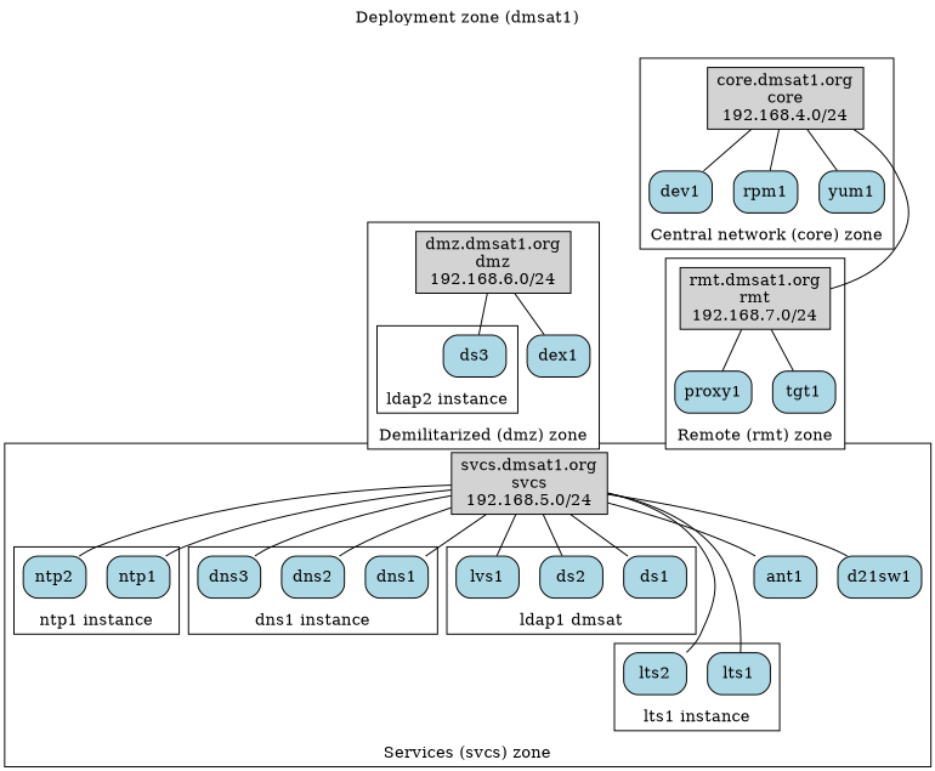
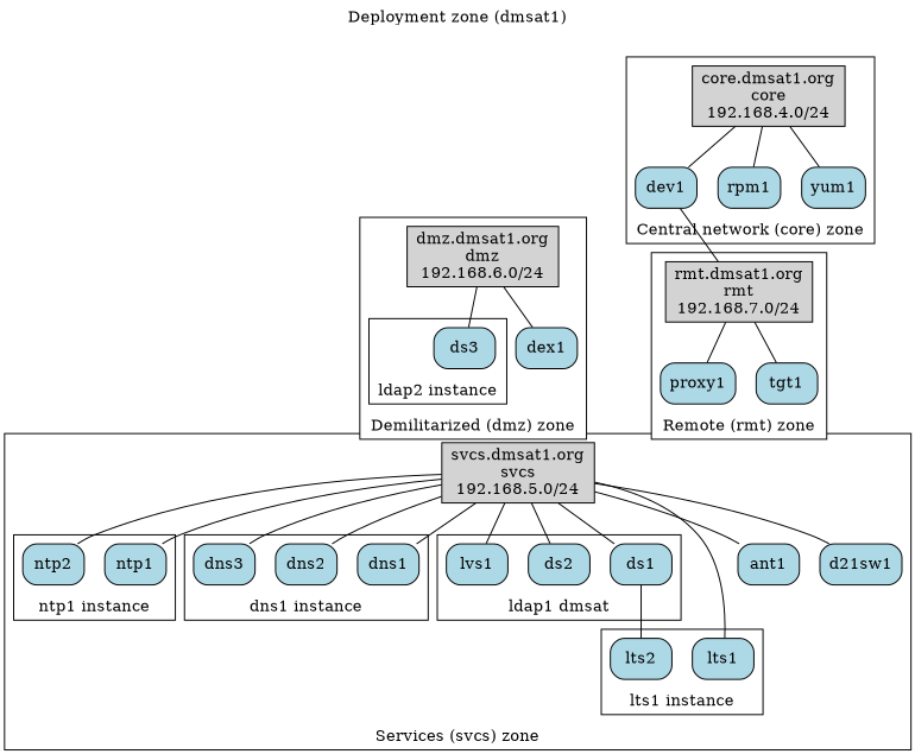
  graph {
    fillcolor=white
    label="Deployment zone (dmsat1)"
    labelloc=top
    packmode="node"
    style=filled
    node [fillcolor=lightblue shape=box style="filled,rounded"]
    ntp1
    ntp2
    dns1
    dns2
    dns3
    ds1
    ds2
    lvs1
    lts1
    lts2
    n11 [fillcolor=lightgray label="svcs.dmsat1.org\nsvcs\n192.168.5.0/24" style=filled]
    ant1
    d21sw1
    n14 [fillcolor=lightgray label="rmt.dmsat1.org\nrmt\n192.168.7.0/24" style=filled]
    proxy1
    tgt1
    ds3
    n18 [fillcolor=lightgray label="dmz.dmsat1.org\ndmz\n192.168.6.0/24" style=filled]
    dex1
    n20 [fillcolor=lightgray label="core.dmsat1.org\ncore\n192.168.4.0/24" style=filled]
    dev1
    rpm1
    yum1
    subgraph cluster_1 {
      label="Services (svcs) zone"
      labelloc=bottom
      n11
      ant1
      d21sw1
      subgraph cluster_2 {
        label="ntp1 instance"
        labelloc=bottom
        ntp1
        ntp2
      }
      subgraph cluster_3 {
        label="dns1 instance"
        labelloc=bottom
        dns1
        dns2
        dns3
      }
      subgraph cluster_4 {
        label="ldap1 dmsat"
        labelloc=bottom
        ds1
        ds2
        lvs1
      }
      subgraph cluster_5 {
        label="lts1 instance"
        labelloc=bottom
        lts1
        lts2
      }
    }
    subgraph cluster_6 {
      label="Remote (rmt) zone"
      labelloc=bottom
      n14
      proxy1
      tgt1
    }
    subgraph cluster_7 {
      label="Demilitarized (dmz) zone"
      labelloc=bottom
      n18
      dex1
      subgraph cluster_8 {
        label="ldap2 instance"
        labelloc=bottom
        ds3
      }
    }
    subgraph cluster_9 {
      label="Central network (core) zone"
      labelloc=bottom
      n20
      dev1
      rpm1
      yum1
    }
    n11 -- ntp1
    n11 -- ntp2
    n11 -- dns1
    n11 -- dns2
    n11 -- dns3
    n11 -- ds1
    n11 -- ds2
    n11 -- lvs1
    n11 -- lts1
-   n11 -- lts2
+   ds1 -- lts2
    n11 -- ant1
    n11 -- d21sw1
    n14 -- proxy1
    n14 -- tgt1
    n18 -- ds3
    n18 -- dex1
-   n20 -- n14
+   dev1 -- n14
    n20 -- dev1
    n20 -- rpm1
    n20 -- yum1
  }
